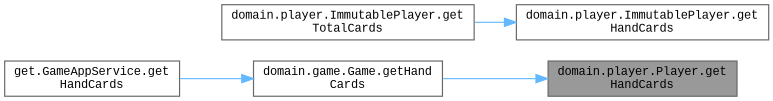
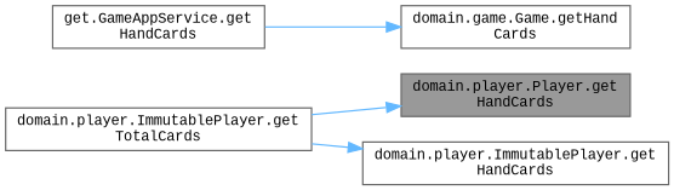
  digraph {
    fontname="Liberation Mono"
    rankdir=RL
    node [color=grey40 fillcolor=white fontname="Liberation Mono" fontsize=10 shape=box style=filled]
    edge [color=steelblue1 dir=back fontname="Liberation Mono" fontsize=10 labelfontname=Helvetica labelfontsize=10 style=solid]
    n1 [color=gray40 fillcolor=grey60 fontcolor=black height=0.2 label="domain.player.Player.get\lHandCards" width=0.4]
    n2 [height=0.2 label="domain.game.Game.getHand\lCards" width=0.4]
    n3 [height=0.2 label="get.GameAppService.get\lHandCards" width=0.4]
    n4 [height=0.2 label="domain.player.ImmutablePlayer.get\lHandCards" width=0.4]
    n5 [height=0.2 label="domain.player.ImmutablePlayer.get\lTotalCards" width=0.4]
-   n1 -> n2
+   n1 -> n5
    n2 -> n3
    n4 -> n5
  }
